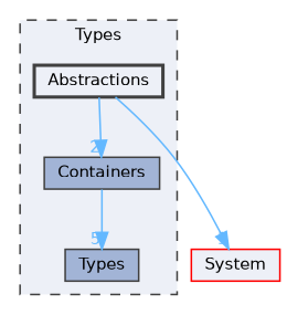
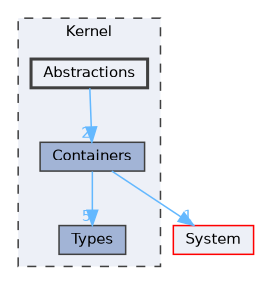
  digraph {
    compound=true
    node [color=grey25 fillcolor="#a2b4d6" fontname=Helvetica fontsize=10 shape=box style=filled]
    edge [color=steelblue1 fontcolor=steelblue1 fontname=Helvetica fontsize=10 labeldistance=1.5 labelfontname=Helvetica labelfontsize=10]
    n1 [height=0.2 label=Types width=0.4]
    n2 [height=0.2 label=Containers width=0.4]
    n3 [fillcolor="#edf0f7" height=0.2 label=Abstractions style="filled,bold" width=0.4]
    n4 [color=red fillcolor="#edf0f7" height=0.2 label=System width=0.4]
    subgraph cluster_1 {
      bgcolor="#edf0f7"
      fontname=Helvetica
      fontsize=10
-     label=Types
+     label=Kernel
      pencolor=grey25
      style="filled,dashed"
      n1
      n2
      n3
    }
    n2 -> n1 [headlabel=5]
    n3 -> n2 [headlabel=2]
-   n3 -> n4 [headlabel=1]
+   n2 -> n4 [headlabel=1]
  }
